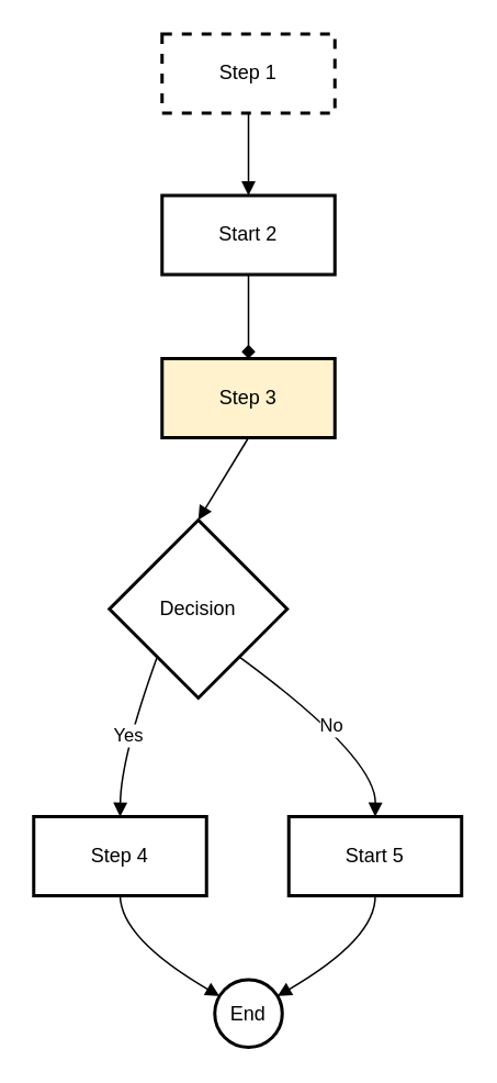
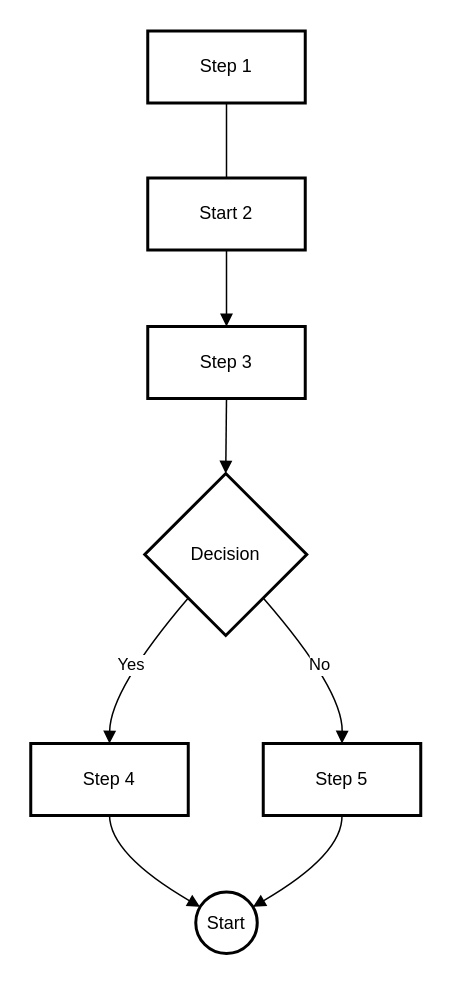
  <mxCell id="0" />
  <mxCell id="1" parent="0" />
- <mxCell id="2" value="Step 1" style="whiteSpace=wrap;strokeWidth=2;dashed=1;" vertex="1" parent="1"><mxGeometry x="98" y="20" width="105" height="48" as="geometry" /></mxCell>
+ <mxCell id="2" value="Step 1" style="whiteSpace=wrap;strokeWidth=2;" vertex="1" parent="1"><mxGeometry x="98" y="20" width="105" height="48" as="geometry" /></mxCell>
  <mxCell id="3" value="Start 2" style="whiteSpace=wrap;strokeWidth=2;" vertex="1" parent="1"><mxGeometry x="98" y="118" width="105" height="48" as="geometry" /></mxCell>
- <mxCell id="4" value="Step 3" style="whiteSpace=wrap;strokeWidth=2;fillColor=#fff2cc;" vertex="1" parent="1"><mxGeometry x="98" y="217" width="105" height="48" as="geometry" /></mxCell>
- <mxCell id="5" value="Decision" style="rhombus;strokeWidth=2;whiteSpace=wrap;" vertex="1" parent="1"><mxGeometry x="66" y="315" width="108" height="108" as="geometry" /></mxCell>
+ <mxCell id="4" value="Step 3" style="whiteSpace=wrap;strokeWidth=2;" vertex="1" parent="1"><mxGeometry x="98" y="217" width="105" height="48" as="geometry" /></mxCell>
+ <mxCell id="5" value="Decision" style="rhombus;strokeWidth=2;whiteSpace=wrap;" vertex="1" parent="1"><mxGeometry x="96" y="315" width="108" height="108" as="geometry" /></mxCell>
  <mxCell id="6" value="Step 4" style="whiteSpace=wrap;strokeWidth=2;" vertex="1" parent="1"><mxGeometry x="20" y="495" width="105" height="48" as="geometry" /></mxCell>
- <mxCell id="7" value="Start 5" style="whiteSpace=wrap;strokeWidth=2;" vertex="1" parent="1"><mxGeometry x="175" y="495" width="105" height="48" as="geometry" /></mxCell>
- <mxCell id="8" value="End" style="ellipse;aspect=fixed;strokeWidth=2;whiteSpace=wrap;" vertex="1" parent="1"><mxGeometry x="130" y="594" width="41" height="41" as="geometry" /></mxCell>
- <mxCell id="9" value="" style="curved=1;startArrow=none;endArrow=block;exitX=0.5;exitY=1.01;entryX=0.5;entryY=0.01;" edge="1" parent="1" source="2" target="3"><mxGeometry relative="1" as="geometry"><Array as="points" /></mxGeometry></mxCell>
- <mxCell id="10" value="" style="curved=1;startArrow=none;endArrow=diamond;exitX=0.5;exitY=1.02;entryX=0.5;entryY=0;" edge="1" parent="1" source="3" target="4"><mxGeometry relative="1" as="geometry"><Array as="points" /></mxGeometry></mxCell>
+ <mxCell id="7" value="Step 5" style="whiteSpace=wrap;strokeWidth=2;" vertex="1" parent="1"><mxGeometry x="175" y="495" width="105" height="48" as="geometry" /></mxCell>
+ <mxCell id="8" value="Start" style="ellipse;aspect=fixed;strokeWidth=2;whiteSpace=wrap;" vertex="1" parent="1"><mxGeometry x="130" y="594" width="41" height="41" as="geometry" /></mxCell>
+ <mxCell id="9" value="" style="curved=1;startArrow=none;endArrow=none;exitX=0.5;exitY=1.01;entryX=0.5;entryY=0.01;" edge="1" parent="1" source="2" target="3"><mxGeometry relative="1" as="geometry"><Array as="points" /></mxGeometry></mxCell>
+ <mxCell id="10" value="" style="curved=1;startArrow=none;endArrow=block;exitX=0.5;exitY=1.02;entryX=0.5;entryY=0;" edge="1" parent="1" source="3" target="4"><mxGeometry relative="1" as="geometry"><Array as="points" /></mxGeometry></mxCell>
  <mxCell id="11" value="" style="curved=1;startArrow=none;endArrow=block;exitX=0.5;exitY=1.01;entryX=0.5;entryY=0;" edge="1" parent="1" source="4" target="5"><mxGeometry relative="1" as="geometry"><Array as="points" /></mxGeometry></mxCell>
  <mxCell id="12" value="Yes" style="curved=1;startArrow=none;endArrow=block;exitX=0.07;exitY=1;entryX=0.5;entryY=0.01;" edge="1" parent="1" source="5" target="6"><mxGeometry relative="1" as="geometry"><Array as="points"><mxPoint x="73" y="459" /></Array></mxGeometry></mxCell>
  <mxCell id="13" value="No" style="curved=1;startArrow=none;endArrow=block;exitX=0.93;exitY=1;entryX=0.5;entryY=0.01;" edge="1" parent="1" source="5" target="7"><mxGeometry relative="1" as="geometry"><Array as="points"><mxPoint x="228" y="459" /></Array></mxGeometry></mxCell>
  <mxCell id="14" value="" style="curved=1;startArrow=none;endArrow=block;exitX=0.5;exitY=1.02;entryX=-0.01;entryY=0.2;" edge="1" parent="1" source="6" target="8"><mxGeometry relative="1" as="geometry"><Array as="points"><mxPoint x="73" y="569" /></Array></mxGeometry></mxCell>
  <mxCell id="15" value="" style="curved=1;startArrow=none;endArrow=block;exitX=0.5;exitY=1.02;entryX=1;entryY=0.2;" edge="1" parent="1" source="7" target="8"><mxGeometry relative="1" as="geometry"><Array as="points"><mxPoint x="228" y="569" /></Array></mxGeometry></mxCell>
